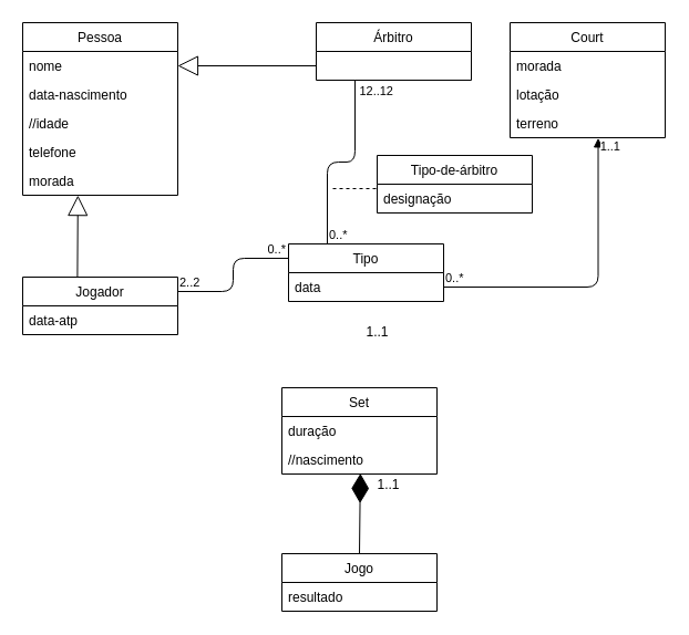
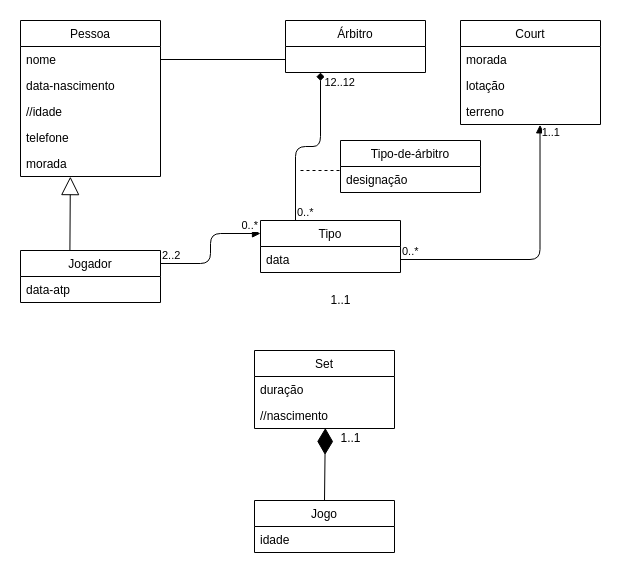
  <mxCell id="0" />
  <mxCell id="1" parent="0" />
  <mxCell id="2" value="Pessoa" style="swimlane;fontStyle=0;childLayout=stackLayout;horizontal=1;startSize=26;fillColor=none;horizontalStack=0;resizeParent=1;resizeParentMax=0;resizeLast=0;collapsible=1;marginBottom=0;" vertex="1" parent="1"><mxGeometry x="20" y="20" width="140" height="156" as="geometry" /></mxCell>
  <mxCell id="3" value="nome" style="text;strokeColor=none;fillColor=none;align=left;verticalAlign=top;spacingLeft=4;spacingRight=4;overflow=hidden;rotatable=0;points=[[0,0.5],[1,0.5]];portConstraint=eastwest;" vertex="1" parent="2"><mxGeometry y="26" width="140" height="26" as="geometry" /></mxCell>
  <mxCell id="4" value="data-nascimento" style="text;strokeColor=none;fillColor=none;align=left;verticalAlign=top;spacingLeft=4;spacingRight=4;overflow=hidden;rotatable=0;points=[[0,0.5],[1,0.5]];portConstraint=eastwest;" vertex="1" parent="2"><mxGeometry y="52" width="140" height="26" as="geometry" /></mxCell>
  <mxCell id="5" value="//idade" style="text;strokeColor=none;fillColor=none;align=left;verticalAlign=top;spacingLeft=4;spacingRight=4;overflow=hidden;rotatable=0;points=[[0,0.5],[1,0.5]];portConstraint=eastwest;" vertex="1" parent="2"><mxGeometry y="78" width="140" height="26" as="geometry" /></mxCell>
  <mxCell id="6" value="telefone" style="text;strokeColor=none;fillColor=none;align=left;verticalAlign=top;spacingLeft=4;spacingRight=4;overflow=hidden;rotatable=0;points=[[0,0.5],[1,0.5]];portConstraint=eastwest;" vertex="1" parent="2"><mxGeometry y="104" width="140" height="26" as="geometry" /></mxCell>
  <mxCell id="7" value="morada" style="text;strokeColor=none;fillColor=none;align=left;verticalAlign=top;spacingLeft=4;spacingRight=4;overflow=hidden;rotatable=0;points=[[0,0.5],[1,0.5]];portConstraint=eastwest;" vertex="1" parent="2"><mxGeometry y="130" width="140" height="26" as="geometry" /></mxCell>
  <mxCell id="8" value="Jogador" style="swimlane;fontStyle=0;childLayout=stackLayout;horizontal=1;startSize=26;fillColor=none;horizontalStack=0;resizeParent=1;resizeParentMax=0;resizeLast=0;collapsible=1;marginBottom=0;" vertex="1" parent="1"><mxGeometry x="20" y="250" width="140" height="52" as="geometry" /></mxCell>
  <mxCell id="9" value="data-atp" style="text;strokeColor=none;fillColor=none;align=left;verticalAlign=top;spacingLeft=4;spacingRight=4;overflow=hidden;rotatable=0;points=[[0,0.5],[1,0.5]];portConstraint=eastwest;" vertex="1" parent="8"><mxGeometry y="26" width="140" height="26" as="geometry" /></mxCell>
  <mxCell id="10" value="Árbitro" style="swimlane;fontStyle=0;childLayout=stackLayout;horizontal=1;startSize=26;fillColor=none;horizontalStack=0;resizeParent=1;resizeParentMax=0;resizeLast=0;collapsible=1;marginBottom=0;" vertex="1" parent="1"><mxGeometry x="285" y="20" width="140" height="52" as="geometry" /></mxCell>
- <mxCell id="11" value="" style="endArrow=block;endSize=16;endFill=0;html=1;entryX=1;entryY=0.5;entryDx=0;entryDy=0;exitX=0;exitY=0.75;exitDx=0;exitDy=0;" edge="1" parent="1" source="10" target="3"><mxGeometry width="160" relative="1" as="geometry"><mxPoint x="310" y="90" as="sourcePoint" /><mxPoint x="470" y="90" as="targetPoint" /></mxGeometry></mxCell>
+ <mxCell id="11" value="" style="endArrow=none;endSize=16;endFill=0;html=1;entryX=1;entryY=0.5;entryDx=0;entryDy=0;exitX=0;exitY=0.75;exitDx=0;exitDy=0;" edge="1" parent="1" source="10" target="3"><mxGeometry width="160" relative="1" as="geometry"><mxPoint x="310" y="90" as="sourcePoint" /><mxPoint x="470" y="90" as="targetPoint" /></mxGeometry></mxCell>
  <mxCell id="12" value="" style="endArrow=block;endSize=16;endFill=0;html=1;entryX=0.356;entryY=1.004;entryDx=0;entryDy=0;entryPerimeter=0;exitX=0.353;exitY=0.003;exitDx=0;exitDy=0;exitPerimeter=0;" edge="1" parent="1" source="8" target="7"><mxGeometry width="160" relative="1" as="geometry"><mxPoint x="70" y="230" as="sourcePoint" /><mxPoint x="70" y="200" as="targetPoint" /></mxGeometry></mxCell>
  <mxCell id="13" value="Court" style="swimlane;fontStyle=0;childLayout=stackLayout;horizontal=1;startSize=26;fillColor=none;horizontalStack=0;resizeParent=1;resizeParentMax=0;resizeLast=0;collapsible=1;marginBottom=0;" vertex="1" parent="1"><mxGeometry x="460" y="20" width="140" height="104" as="geometry" /></mxCell>
  <mxCell id="14" value="morada" style="text;strokeColor=none;fillColor=none;align=left;verticalAlign=top;spacingLeft=4;spacingRight=4;overflow=hidden;rotatable=0;points=[[0,0.5],[1,0.5]];portConstraint=eastwest;" vertex="1" parent="13"><mxGeometry y="26" width="140" height="26" as="geometry" /></mxCell>
  <mxCell id="15" value="lotação" style="text;strokeColor=none;fillColor=none;align=left;verticalAlign=top;spacingLeft=4;spacingRight=4;overflow=hidden;rotatable=0;points=[[0,0.5],[1,0.5]];portConstraint=eastwest;" vertex="1" parent="13"><mxGeometry y="52" width="140" height="26" as="geometry" /></mxCell>
  <mxCell id="16" value="terreno" style="text;strokeColor=none;fillColor=none;align=left;verticalAlign=top;spacingLeft=4;spacingRight=4;overflow=hidden;rotatable=0;points=[[0,0.5],[1,0.5]];portConstraint=eastwest;" vertex="1" parent="13"><mxGeometry y="78" width="140" height="26" as="geometry" /></mxCell>
  <mxCell id="17" value="Tipo" style="swimlane;fontStyle=0;childLayout=stackLayout;horizontal=1;startSize=26;fillColor=none;horizontalStack=0;resizeParent=1;resizeParentMax=0;resizeLast=0;collapsible=1;marginBottom=0;" vertex="1" parent="1"><mxGeometry x="260" y="220" width="140" height="52" as="geometry" /></mxCell>
  <mxCell id="18" value="data" style="text;strokeColor=none;fillColor=none;align=left;verticalAlign=top;spacingLeft=4;spacingRight=4;overflow=hidden;rotatable=0;points=[[0,0.5],[1,0.5]];portConstraint=eastwest;" vertex="1" parent="17"><mxGeometry y="26" width="140" height="26" as="geometry" /></mxCell>
  <mxCell id="19" value="Tipo-de-árbitro" style="swimlane;fontStyle=0;childLayout=stackLayout;horizontal=1;startSize=26;fillColor=none;horizontalStack=0;resizeParent=1;resizeParentMax=0;resizeLast=0;collapsible=1;marginBottom=0;" vertex="1" parent="1"><mxGeometry x="340" y="140" width="140" height="52" as="geometry" /></mxCell>
  <mxCell id="20" value="designação" style="text;strokeColor=none;fillColor=none;align=left;verticalAlign=top;spacingLeft=4;spacingRight=4;overflow=hidden;rotatable=0;points=[[0,0.5],[1,0.5]];portConstraint=eastwest;" vertex="1" parent="19"><mxGeometry y="26" width="140" height="26" as="geometry" /></mxCell>
- <mxCell id="21" value="" style="endArrow=none;html=1;edgeStyle=orthogonalEdgeStyle;exitX=0.25;exitY=0;exitDx=0;exitDy=0;entryX=0.25;entryY=1;entryDx=0;entryDy=0;" edge="1" parent="1" source="17" target="10"><mxGeometry relative="1" as="geometry"><mxPoint x="290" y="160" as="sourcePoint" /><mxPoint x="450" y="160" as="targetPoint" /></mxGeometry></mxCell>
+ <mxCell id="21" value="" style="endArrow=diamond;html=1;edgeStyle=orthogonalEdgeStyle;exitX=0.25;exitY=0;exitDx=0;exitDy=0;entryX=0.25;entryY=1;entryDx=0;entryDy=0;" edge="1" parent="1" source="17" target="10"><mxGeometry relative="1" as="geometry"><mxPoint x="290" y="160" as="sourcePoint" /><mxPoint x="450" y="160" as="targetPoint" /></mxGeometry></mxCell>
  <mxCell id="22" value="0..*" style="edgeLabel;resizable=0;html=1;align=left;verticalAlign=bottom;" connectable="0" vertex="1" parent="21"><mxGeometry x="-1" relative="1" as="geometry" /></mxCell>
  <mxCell id="23" value="12..12" style="edgeLabel;resizable=0;html=1;align=right;verticalAlign=bottom;" connectable="0" vertex="1" parent="21"><mxGeometry x="1" relative="1" as="geometry"><mxPoint x="35" y="18.28" as="offset" /></mxGeometry></mxCell>
  <mxCell id="24" value="" style="endArrow=none;dashed=1;html=1;" edge="1" parent="1"><mxGeometry width="50" height="50" relative="1" as="geometry"><mxPoint x="300" y="170" as="sourcePoint" /><mxPoint x="340" y="170" as="targetPoint" /></mxGeometry></mxCell>
  <mxCell id="25" value="" style="endArrow=block;html=1;edgeStyle=orthogonalEdgeStyle;exitX=1;exitY=0.5;exitDx=0;exitDy=0;entryX=0.568;entryY=1.013;entryDx=0;entryDy=0;entryPerimeter=0;" edge="1" parent="1" source="18" target="16"><mxGeometry relative="1" as="geometry"><mxPoint x="350" y="220" as="sourcePoint" /><mxPoint x="510" y="220" as="targetPoint" /></mxGeometry></mxCell>
  <mxCell id="26" value="0..*" style="edgeLabel;resizable=0;html=1;align=left;verticalAlign=bottom;" connectable="0" vertex="1" parent="25"><mxGeometry x="-1" relative="1" as="geometry" /></mxCell>
  <mxCell id="27" value="1..1" style="edgeLabel;resizable=0;html=1;align=right;verticalAlign=bottom;" connectable="0" vertex="1" parent="25"><mxGeometry x="1" relative="1" as="geometry"><mxPoint x="20.48" y="15.97" as="offset" /></mxGeometry></mxCell>
- <mxCell id="28" value="" style="endArrow=none;html=1;edgeStyle=orthogonalEdgeStyle;exitX=1;exitY=0.25;exitDx=0;exitDy=0;entryX=0;entryY=0.25;entryDx=0;entryDy=0;" edge="1" parent="1" source="8" target="17"><mxGeometry relative="1" as="geometry"><mxPoint x="240" y="302" as="sourcePoint" /><mxPoint x="400" y="302" as="targetPoint" /></mxGeometry></mxCell>
+ <mxCell id="28" value="" style="endArrow=block;html=1;edgeStyle=orthogonalEdgeStyle;exitX=1;exitY=0.25;exitDx=0;exitDy=0;entryX=0;entryY=0.25;entryDx=0;entryDy=0;" edge="1" parent="1" source="8" target="17"><mxGeometry relative="1" as="geometry"><mxPoint x="240" y="302" as="sourcePoint" /><mxPoint x="400" y="302" as="targetPoint" /></mxGeometry></mxCell>
  <mxCell id="29" value="2..2" style="edgeLabel;resizable=0;html=1;align=left;verticalAlign=bottom;" connectable="0" vertex="1" parent="28"><mxGeometry x="-1" relative="1" as="geometry" /></mxCell>
  <mxCell id="30" value="0..*" style="edgeLabel;resizable=0;html=1;align=right;verticalAlign=bottom;" connectable="0" vertex="1" parent="28"><mxGeometry x="1" relative="1" as="geometry"><mxPoint x="-2" as="offset" /></mxGeometry></mxCell>
  <mxCell id="31" value="1..1" style="text;html=1;align=center;verticalAlign=middle;resizable=0;points=[];autosize=1;" vertex="1" parent="1"><mxGeometry x="320" y="290" width="40" height="20" as="geometry" /></mxCell>
  <mxCell id="32" value="Set" style="swimlane;fontStyle=0;childLayout=stackLayout;horizontal=1;startSize=26;fillColor=none;horizontalStack=0;resizeParent=1;resizeParentMax=0;resizeLast=0;collapsible=1;marginBottom=0;" vertex="1" parent="1"><mxGeometry x="254" y="350" width="140" height="78" as="geometry" /></mxCell>
  <mxCell id="33" value="duração" style="text;strokeColor=none;fillColor=none;align=left;verticalAlign=top;spacingLeft=4;spacingRight=4;overflow=hidden;rotatable=0;points=[[0,0.5],[1,0.5]];portConstraint=eastwest;" vertex="1" parent="32"><mxGeometry y="26" width="140" height="26" as="geometry" /></mxCell>
  <mxCell id="34" value="//nascimento" style="text;strokeColor=none;fillColor=none;align=left;verticalAlign=top;spacingLeft=4;spacingRight=4;overflow=hidden;rotatable=0;points=[[0,0.5],[1,0.5]];portConstraint=eastwest;" vertex="1" parent="32"><mxGeometry y="52" width="140" height="26" as="geometry" /></mxCell>
  <mxCell id="35" value="Jogo" style="swimlane;fontStyle=0;childLayout=stackLayout;horizontal=1;startSize=26;fillColor=none;horizontalStack=0;resizeParent=1;resizeParentMax=0;resizeLast=0;collapsible=1;marginBottom=0;" vertex="1" parent="1"><mxGeometry x="254" y="500" width="140" height="52" as="geometry" /></mxCell>
- <mxCell id="36" value="resultado" style="text;strokeColor=none;fillColor=none;align=left;verticalAlign=top;spacingLeft=4;spacingRight=4;overflow=hidden;rotatable=0;points=[[0,0.5],[1,0.5]];portConstraint=eastwest;" vertex="1" parent="35"><mxGeometry y="26" width="140" height="26" as="geometry" /></mxCell>
+ <mxCell id="36" value="idade" style="text;strokeColor=none;fillColor=none;align=left;verticalAlign=top;spacingLeft=4;spacingRight=4;overflow=hidden;rotatable=0;points=[[0,0.5],[1,0.5]];portConstraint=eastwest;" vertex="1" parent="35"><mxGeometry y="26" width="140" height="26" as="geometry" /></mxCell>
  <mxCell id="37" value="" style="endArrow=diamondThin;endFill=1;endSize=24;html=1;exitX=0.5;exitY=0;exitDx=0;exitDy=0;entryX=0.506;entryY=0.98;entryDx=0;entryDy=0;entryPerimeter=0;" edge="1" parent="1" source="35" target="34"><mxGeometry width="160" relative="1" as="geometry"><mxPoint x="323.66" y="507.79" as="sourcePoint" /><mxPoint x="323" y="410" as="targetPoint" /></mxGeometry></mxCell>
  <mxCell id="38" value="1..1" style="text;html=1;align=center;verticalAlign=middle;resizable=0;points=[];autosize=1;" vertex="1" parent="1"><mxGeometry x="330" y="428" width="40" height="20" as="geometry" /></mxCell>
